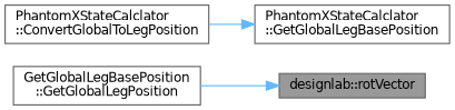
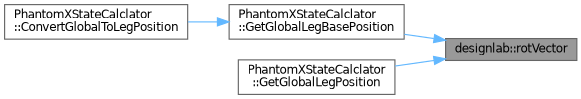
  digraph {
    rankdir=RL
    node [color=grey40 fillcolor=white fontname=Helvetica fontsize=10 shape=box style=filled]
    edge [color=steelblue1 dir=back fontname=Helvetica fontsize=10 labelfontname=Helvetica labelfontsize=10 style=solid]
    n1 [color=gray40 fillcolor=grey60 fontcolor=black height=0.2 label="designlab::rotVector" width=0.4]
    n2 [height=0.2 label="PhantomXStateCalclator\l::GetGlobalLegBasePosition" width=0.4]
-   n3 [height=0.2 label="GetGlobalLegBasePosition\l::GetGlobalLegPosition" width=0.4]
+   n3 [height=0.2 label="PhantomXStateCalclator\l::GetGlobalLegPosition" width=0.4]
    n4 [height=0.2 label="PhantomXStateCalclator\l::ConvertGlobalToLegPosition" width=0.4]
+   n1 -> n2
    n1 -> n3
    n2 -> n4
  }
